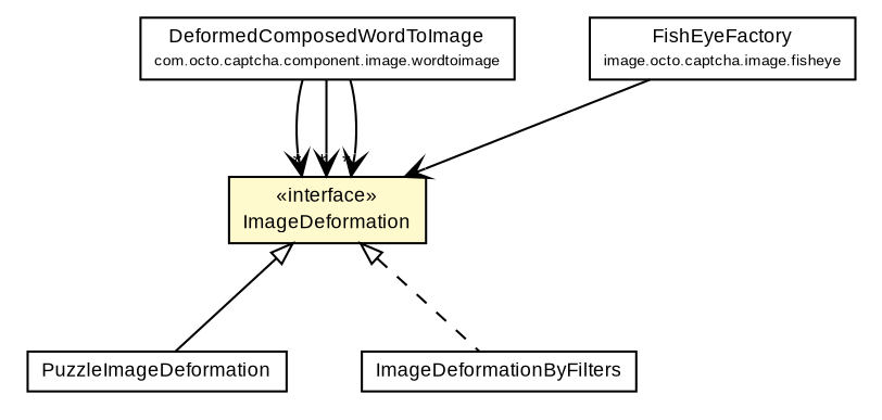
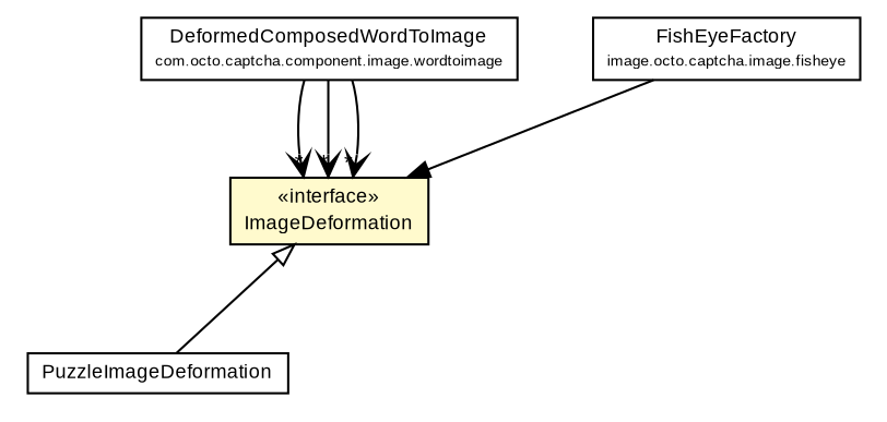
  digraph {
    node [fontcolor=black fontname=arial fontsize=9.0 shape=plaintext]
    edge [fontname=arial fontsize=10.0 headport=p labelfontname=arial labelfontsize=10 tailport=p arrowhead=open color=black fontcolor=black]
    n1 [label=<<table border="0" cellborder="1" cellspacing="0" cellpadding="2" port="p" href="./PuzzleImageDeformation.html"> 		<tr><td><table border="0" cellspacing="0" cellpadding="1"> 			<tr><td> PuzzleImageDeformation </td></tr> 		</table></td></tr> 		</table>>]
-   n2 [label=<<table border="0" cellborder="1" cellspacing="0" cellpadding="2" port="p" href="./ImageDeformationByFilters.html"> 		<tr><td><table border="0" cellspacing="0" cellpadding="1"> 			<tr><td> ImageDeformationByFilters </td></tr> 		</table></td></tr> 		</table>>]
    n3 [label=<<table border="0" cellborder="1" cellspacing="0" cellpadding="2" port="p" bgcolor="lemonChiffon" href="./ImageDeformation.html"> 		<tr><td><table border="0" cellspacing="0" cellpadding="1"> 			<tr><td> &laquo;interface&raquo; </td></tr> 			<tr><td> ImageDeformation </td></tr> 		</table></td></tr> 		</table>>]
    n4 [label=<<table border="0" cellborder="1" cellspacing="0" cellpadding="2" port="p" href="../wordtoimage/DeformedComposedWordToImage.html"> 		<tr><td><table border="0" cellspacing="0" cellpadding="1"> 			<tr><td> DeformedComposedWordToImage </td></tr> 			<tr><td><font point-size="7.0"> com.octo.captcha.component.image.wordtoimage </font></td></tr> 		</table></td></tr> 		</table>>]
    n5 [label=<<table border="0" cellborder="1" cellspacing="0" cellpadding="2" port="p" href="../../../image/fisheye/FishEyeFactory.html"> 		<tr><td><table border="0" cellspacing="0" cellpadding="1"> 			<tr><td> FishEyeFactory </td></tr> 			<tr><td><font point-size="7.0"> image.octo.captcha.image.fisheye </font></td></tr> 		</table></td></tr> 		</table>>]
    n3 -> n1 [arrowtail=empty dir=back fontsize=10 style=solid arrowhead="" color="" fontcolor=""]
-   n3 -> n2 [arrowtail=empty dir=back fontsize=10 style=dashed arrowhead="" color="" fontcolor=""]
    n4 -> n3 [headlabel="*"]
    n4 -> n3 [headlabel="*"]
    n4 -> n3 [headlabel="*"]
-   n5 -> n3
+   n5 -> n3 [arrowhead=normal]
  }
